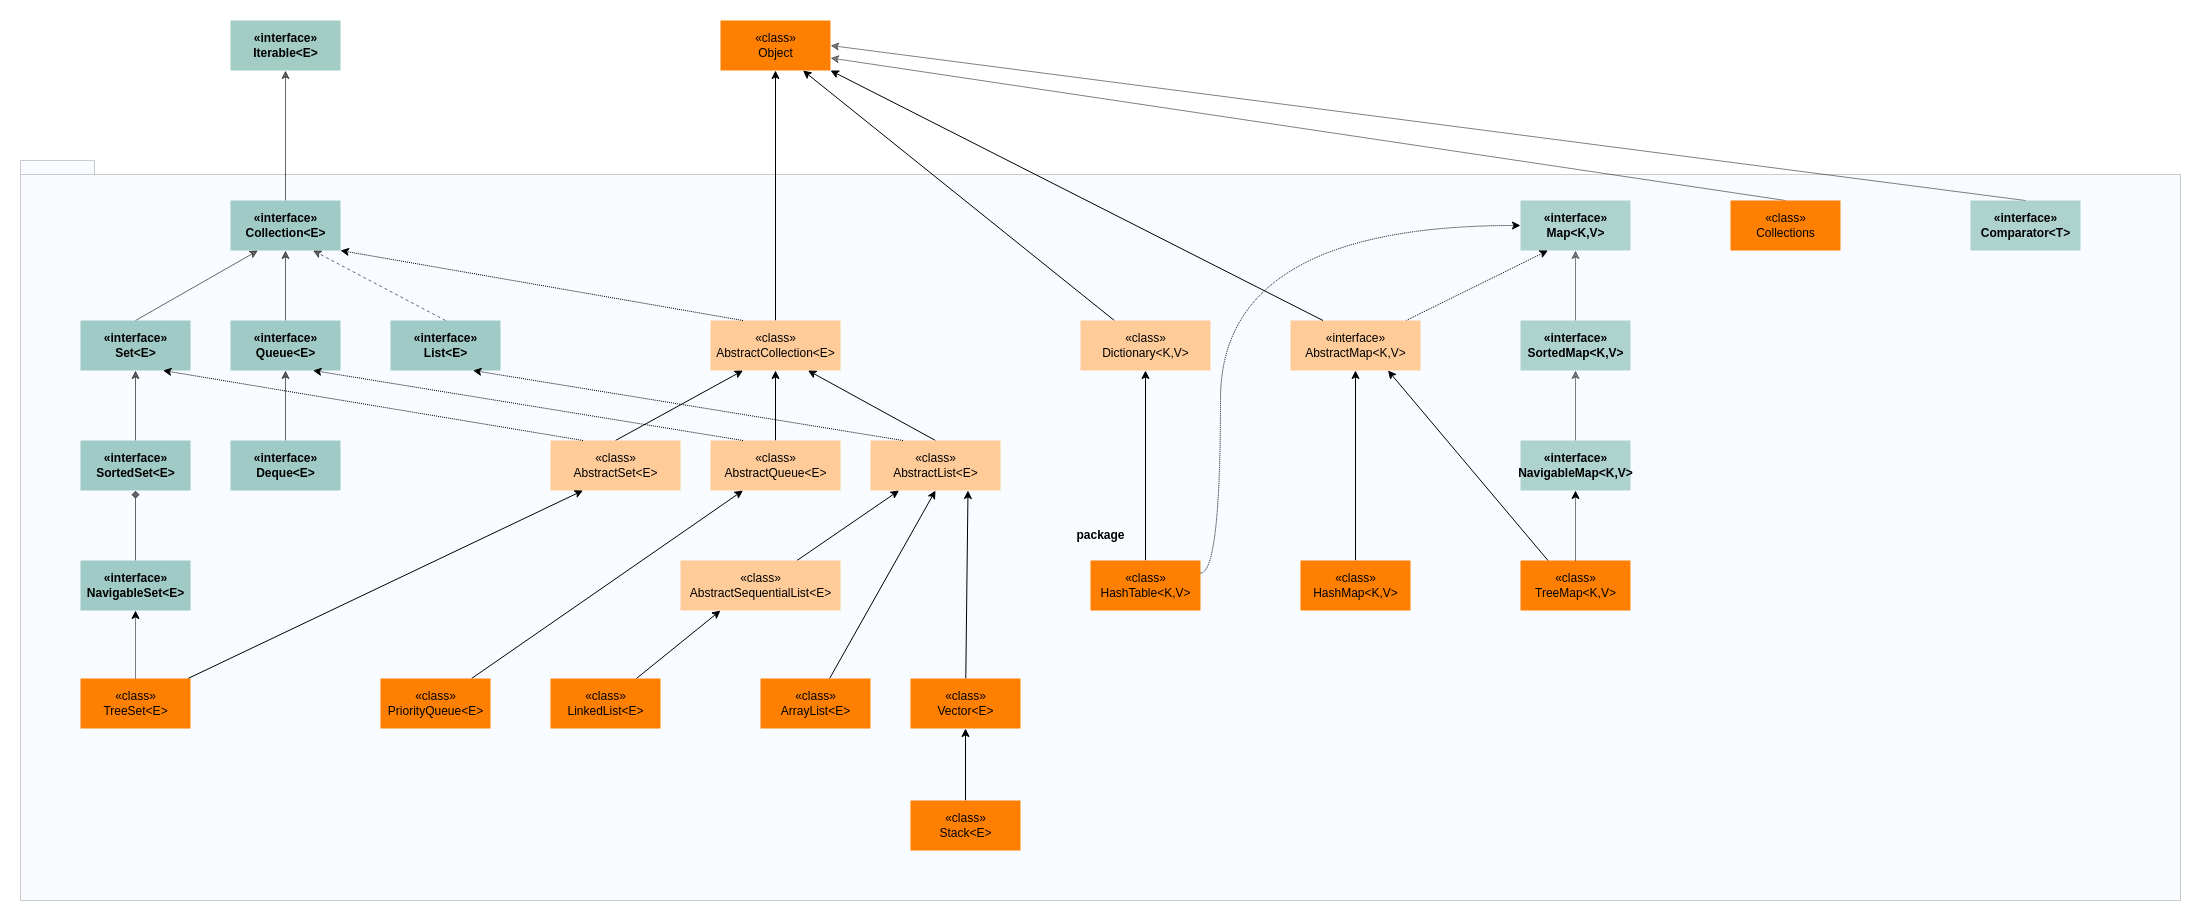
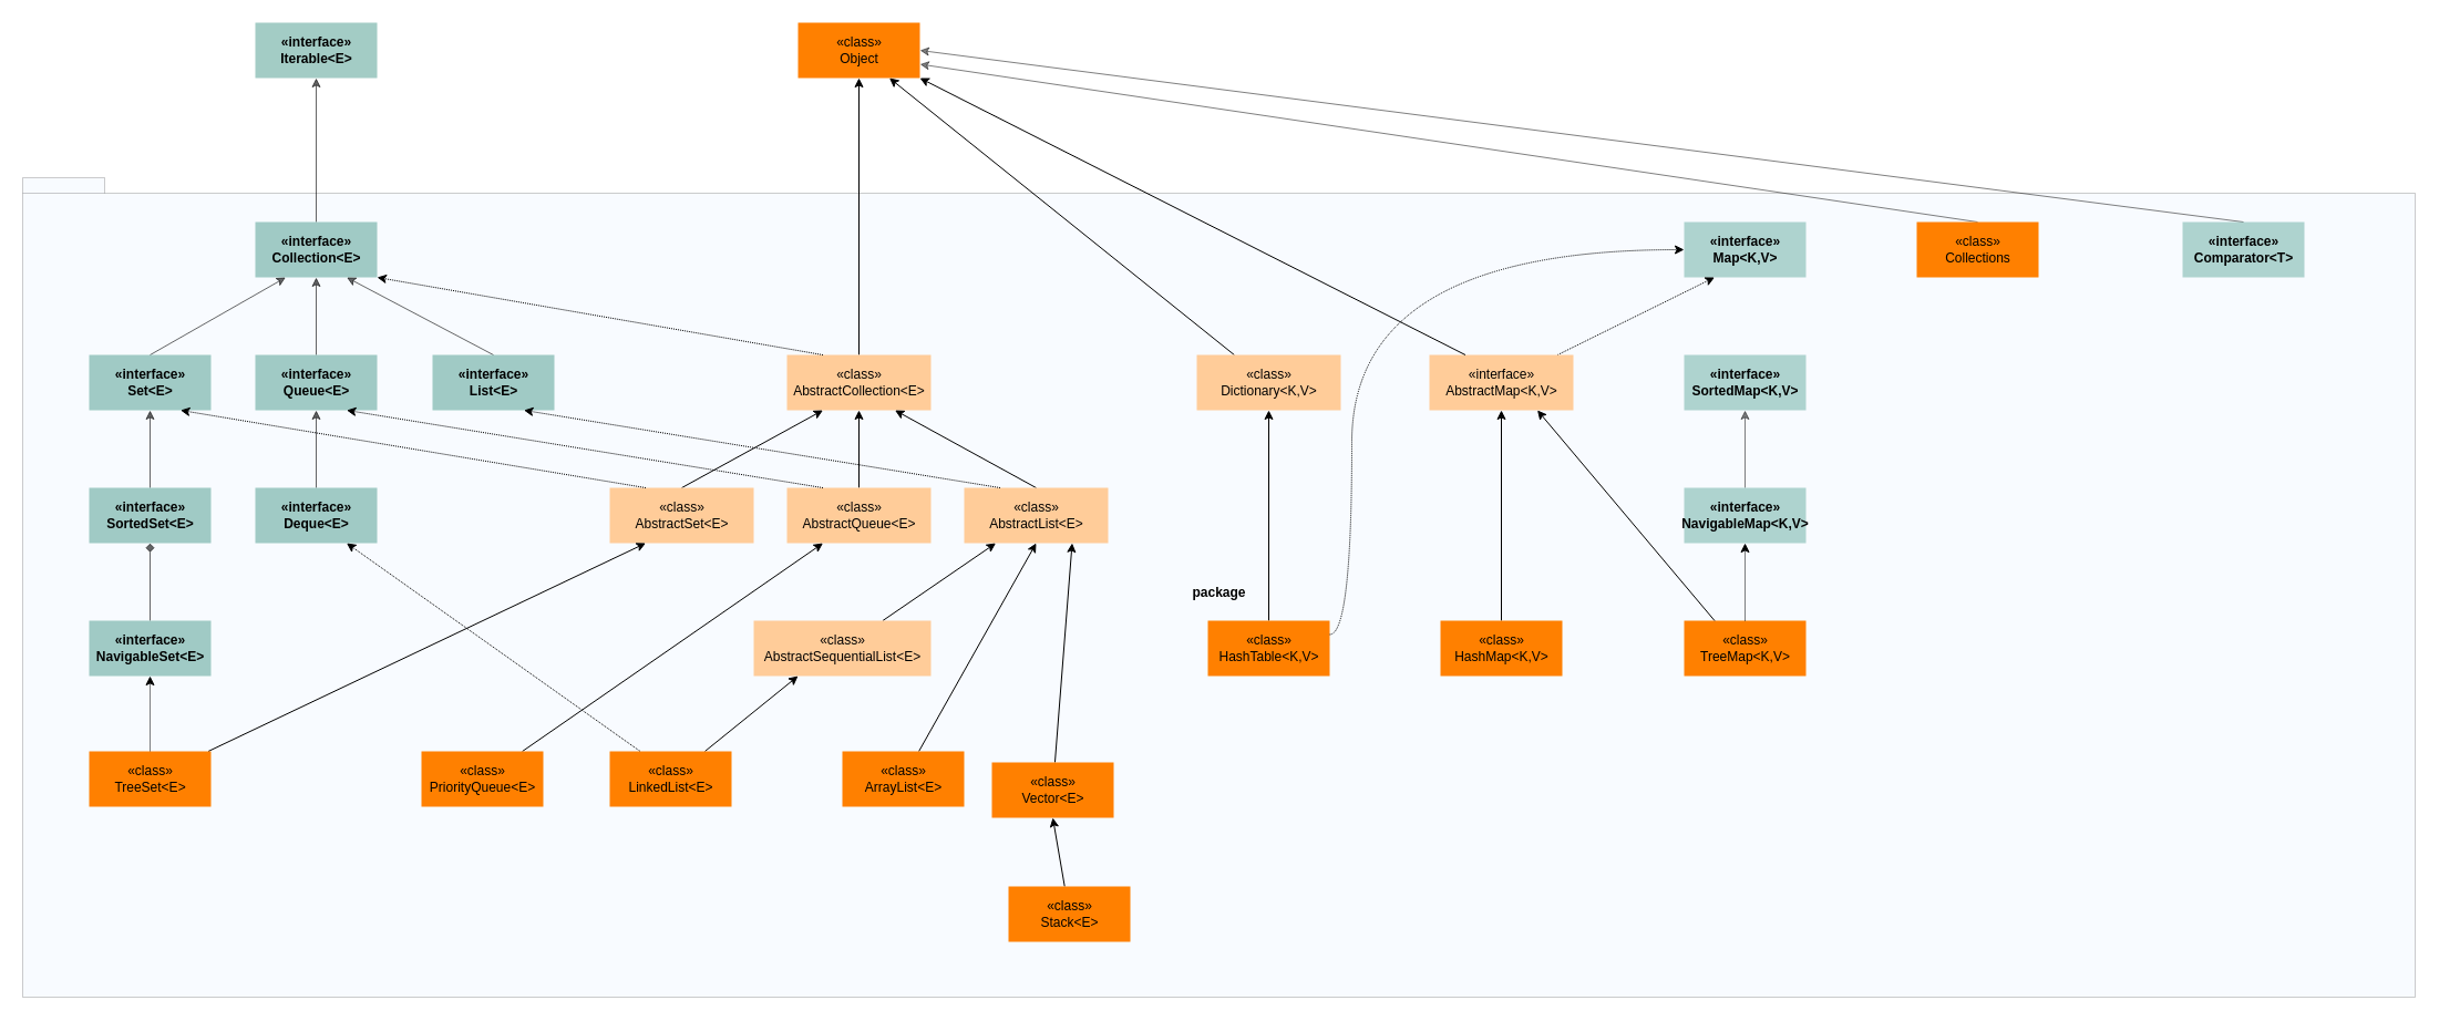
  <mxCell id="0" />
  <mxCell id="1" parent="0" />
  <mxCell id="2" value="package" style="shape=folder;fontStyle=1;spacingTop=10;tabWidth=40;tabHeight=14;tabPosition=left;html=1;fillColor=#dae8fc;opacity=20;" vertex="1" parent="1"><mxGeometry x="20" y="160" width="2160" height="740" as="geometry" /></mxCell>
  <mxCell id="3" value="«interface»&lt;br&gt;Iterable&amp;lt;E&amp;gt;" style="html=1;strokeColor=none;fillColor=#67AB9F;opacity=60;fontStyle=1" vertex="1" parent="1"><mxGeometry x="230" y="20" width="110" height="50" as="geometry" /></mxCell>
  <mxCell id="4" value="" style="edgeStyle=orthogonalEdgeStyle;rounded=0;orthogonalLoop=1;jettySize=auto;html=1;opacity=60;fontStyle=1" edge="1" parent="1" source="5" target="3"><mxGeometry relative="1" as="geometry" /></mxCell>
  <mxCell id="5" value="«interface»&lt;br&gt;Collection&amp;lt;E&amp;gt;" style="html=1;fillColor=#67AB9F;strokeColor=none;opacity=60;fontStyle=1" vertex="1" parent="1"><mxGeometry x="230" y="200" width="110" height="50" as="geometry" /></mxCell>
  <mxCell id="6" value="" style="rounded=0;orthogonalLoop=1;jettySize=auto;html=1;entryX=0.25;entryY=1;entryDx=0;entryDy=0;exitX=0.5;exitY=0;exitDx=0;exitDy=0;opacity=60;fontStyle=1" edge="1" parent="1" source="7" target="5"><mxGeometry relative="1" as="geometry" /></mxCell>
  <mxCell id="7" value="«interface»&lt;br&gt;Set&amp;lt;E&amp;gt;" style="html=1;fillColor=#67AB9F;strokeColor=none;opacity=60;fontStyle=1" vertex="1" parent="1"><mxGeometry x="80" y="320" width="110" height="50" as="geometry" /></mxCell>
  <mxCell id="8" value="" style="edgeStyle=none;rounded=0;orthogonalLoop=1;jettySize=auto;html=1;opacity=60;fontStyle=1" edge="1" parent="1" source="9" target="5"><mxGeometry relative="1" as="geometry" /></mxCell>
  <mxCell id="9" value="«interface»&lt;br&gt;Queue&amp;lt;E&amp;gt;" style="html=1;fillColor=#67AB9F;strokeColor=none;opacity=60;fontStyle=1" vertex="1" parent="1"><mxGeometry x="230" y="320" width="110" height="50" as="geometry" /></mxCell>
- <mxCell id="10" value="" style="edgeStyle=none;rounded=0;orthogonalLoop=1;jettySize=auto;html=1;entryX=0.75;entryY=1;entryDx=0;entryDy=0;exitX=0.5;exitY=0;exitDx=0;exitDy=0;opacity=60;fontStyle=1;dashed=1;" edge="1" parent="1" source="11" target="5"><mxGeometry relative="1" as="geometry" /></mxCell>
+ <mxCell id="10" value="" style="edgeStyle=none;rounded=0;orthogonalLoop=1;jettySize=auto;html=1;entryX=0.75;entryY=1;entryDx=0;entryDy=0;exitX=0.5;exitY=0;exitDx=0;exitDy=0;opacity=60;fontStyle=1" edge="1" parent="1" source="11" target="5"><mxGeometry relative="1" as="geometry" /></mxCell>
  <mxCell id="11" value="«interface»&lt;br&gt;List&amp;lt;E&amp;gt;" style="html=1;fillColor=#67AB9F;strokeColor=none;opacity=60;fontStyle=1" vertex="1" parent="1"><mxGeometry x="390" y="320" width="110" height="50" as="geometry" /></mxCell>
  <mxCell id="12" value="" style="edgeStyle=none;rounded=0;orthogonalLoop=1;jettySize=auto;html=1;opacity=60;fontStyle=1" edge="1" parent="1" source="13" target="7"><mxGeometry relative="1" as="geometry" /></mxCell>
  <mxCell id="13" value="«interface»&lt;br&gt;SortedSet&amp;lt;E&amp;gt;" style="html=1;fillColor=#67AB9F;strokeColor=none;opacity=60;fontStyle=1" vertex="1" parent="1"><mxGeometry x="80" y="440" width="110" height="50" as="geometry" /></mxCell>
  <mxCell id="14" value="" style="edgeStyle=none;rounded=0;orthogonalLoop=1;jettySize=auto;html=1;opacity=60;fontStyle=1;endArrow=diamond;" edge="1" parent="1" source="15" target="13"><mxGeometry relative="1" as="geometry" /></mxCell>
  <mxCell id="15" value="«interface»&lt;br&gt;NavigableSet&amp;lt;E&amp;gt;" style="html=1;fillColor=#67AB9F;strokeColor=none;opacity=60;fontStyle=1" vertex="1" parent="1"><mxGeometry x="80" y="560" width="110" height="50" as="geometry" /></mxCell>
  <mxCell id="16" value="" style="edgeStyle=none;rounded=0;orthogonalLoop=1;jettySize=auto;html=1;opacity=60;fontStyle=1" edge="1" parent="1" source="17" target="9"><mxGeometry relative="1" as="geometry" /></mxCell>
  <mxCell id="17" value="«interface»&lt;br&gt;Deque&amp;lt;E&amp;gt;" style="html=1;fillColor=#67AB9F;strokeColor=none;opacity=60;fontStyle=1" vertex="1" parent="1"><mxGeometry x="230" y="440" width="110" height="50" as="geometry" /></mxCell>
  <mxCell id="18" value="«class»&lt;br&gt;Object" style="html=1;fillColor=#FF8000;strokeColor=none;" vertex="1" parent="1"><mxGeometry x="720" y="20" width="110" height="50" as="geometry" /></mxCell>
  <mxCell id="19" value="" style="edgeStyle=none;rounded=0;orthogonalLoop=1;jettySize=auto;html=1;entryX=0.5;entryY=1;entryDx=0;entryDy=0;" edge="1" parent="1" source="20" target="18"><mxGeometry relative="1" as="geometry"><mxPoint x="775" y="240" as="targetPoint" /></mxGeometry></mxCell>
  <mxCell id="20" value="«class»&lt;br&gt;AbstractCollection&amp;lt;E&amp;gt;" style="html=1;strokeColor=none;fillColor=#FFCC99;" vertex="1" parent="1"><mxGeometry x="710" y="320" width="130" height="50" as="geometry" /></mxCell>
  <mxCell id="21" value="" style="edgeStyle=none;rounded=0;orthogonalLoop=1;jettySize=auto;html=1;entryX=0.25;entryY=1;entryDx=0;entryDy=0;exitX=0.5;exitY=0;exitDx=0;exitDy=0;fillColor=#FFCC99;" edge="1" parent="1" source="22" target="20"><mxGeometry relative="1" as="geometry"><mxPoint x="615" y="360" as="targetPoint" /></mxGeometry></mxCell>
  <mxCell id="22" value="«class»&lt;br&gt;AbstractSet&amp;lt;E&amp;gt;" style="html=1;strokeColor=none;fillColor=#FFCC99;" vertex="1" parent="1"><mxGeometry x="550" y="440" width="130" height="50" as="geometry" /></mxCell>
  <mxCell id="23" value="" style="edgeStyle=none;rounded=0;orthogonalLoop=1;jettySize=auto;html=1;fillColor=#FFCC99;" edge="1" parent="1" source="24" target="20"><mxGeometry relative="1" as="geometry" /></mxCell>
  <mxCell id="24" value="«class»&lt;br&gt;AbstractQueue&amp;lt;E&amp;gt;" style="html=1;strokeColor=none;fillColor=#FFCC99;" vertex="1" parent="1"><mxGeometry x="710" y="440" width="130" height="50" as="geometry" /></mxCell>
  <mxCell id="25" value="" style="edgeStyle=none;rounded=0;orthogonalLoop=1;jettySize=auto;html=1;entryX=0.75;entryY=1;entryDx=0;entryDy=0;exitX=0.5;exitY=0;exitDx=0;exitDy=0;fillColor=#FFCC99;" edge="1" parent="1" source="26" target="20"><mxGeometry relative="1" as="geometry" /></mxCell>
  <mxCell id="26" value="«class»&lt;br&gt;AbstractList&amp;lt;E&amp;gt;" style="html=1;strokeColor=none;fillColor=#FFCC99;" vertex="1" parent="1"><mxGeometry x="870" y="440" width="130" height="50" as="geometry" /></mxCell>
  <mxCell id="27" value="«interface»&lt;br&gt;Map&amp;lt;K,V&amp;gt;" style="html=1;fillColor=#67AB9F;strokeColor=none;opacity=50;fontStyle=1" vertex="1" parent="1"><mxGeometry x="1520" y="200" width="110" height="50" as="geometry" /></mxCell>
  <mxCell id="28" value="" style="edgeStyle=none;rounded=0;orthogonalLoop=1;jettySize=auto;html=1;fillColor=#FFCC99;" edge="1" parent="1" source="29" target="26"><mxGeometry relative="1" as="geometry" /></mxCell>
  <mxCell id="29" value="«class»&lt;br&gt;AbstractSequentialList&amp;lt;E&amp;gt;" style="html=1;strokeColor=none;fillColor=#FFCC99;" vertex="1" parent="1"><mxGeometry x="680" y="560" width="160" height="50" as="geometry" /></mxCell>
  <mxCell id="30" value="" style="edgeStyle=none;rounded=0;orthogonalLoop=1;jettySize=auto;html=1;entryX=0.25;entryY=1;entryDx=0;entryDy=0;" edge="1" parent="1" source="32" target="22"><mxGeometry relative="1" as="geometry" /></mxCell>
  <mxCell id="31" value="" style="edgeStyle=none;rounded=0;orthogonalLoop=1;jettySize=auto;html=1;dashed=1;dashPattern=1 1;" edge="1" parent="1" source="32" target="15"><mxGeometry relative="1" as="geometry" /></mxCell>
  <mxCell id="32" value="«class»&lt;br&gt;TreeSet&amp;lt;E&amp;gt;" style="html=1;fillColor=#FF8000;strokeColor=none;" vertex="1" parent="1"><mxGeometry x="80" y="678" width="110" height="50" as="geometry" /></mxCell>
  <mxCell id="33" value="" style="edgeStyle=none;rounded=0;orthogonalLoop=1;jettySize=auto;html=1;entryX=0.25;entryY=1;entryDx=0;entryDy=0;" edge="1" parent="1" source="35" target="24"><mxGeometry relative="1" as="geometry"><mxPoint x="285" y="598" as="targetPoint" /></mxGeometry></mxCell>
+ <mxCell id="34" value="" style="edgeStyle=none;rounded=0;orthogonalLoop=1;jettySize=auto;html=1;dashed=1;dashPattern=1 1;entryX=0.75;entryY=1;entryDx=0;entryDy=0;exitX=0.25;exitY=0;exitDx=0;exitDy=0;" edge="1" parent="1" source="39" target="17"><mxGeometry relative="1" as="geometry"><mxPoint x="440" y="598" as="targetPoint" /></mxGeometry></mxCell>
  <mxCell id="35" value="«class»&lt;br&gt;PriorityQueue&amp;lt;E&amp;gt;" style="html=1;fillColor=#FF8000;strokeColor=none;" vertex="1" parent="1"><mxGeometry x="380" y="678" width="110" height="50" as="geometry" /></mxCell>
  <mxCell id="36" value="" style="edgeStyle=none;rounded=0;orthogonalLoop=1;jettySize=auto;html=1;entryX=0.75;entryY=1;entryDx=0;entryDy=0;" edge="1" parent="1" source="37" target="26"><mxGeometry relative="1" as="geometry" /></mxCell>
- <mxCell id="37" value="«class»&lt;br&gt;Vector&amp;lt;E&amp;gt;" style="html=1;fillColor=#FF8000;strokeColor=none;" vertex="1" parent="1"><mxGeometry x="910" y="678" width="110" height="50" as="geometry" /></mxCell>
+ <mxCell id="37" value="«class»&lt;br&gt;Vector&amp;lt;E&amp;gt;" style="html=1;fillColor=#FF8000;strokeColor=none;" vertex="1" parent="1"><mxGeometry x="895" y="688" width="110" height="50" as="geometry" /></mxCell>
  <mxCell id="38" value="" style="edgeStyle=none;rounded=0;orthogonalLoop=1;jettySize=auto;html=1;entryX=0.25;entryY=1;entryDx=0;entryDy=0;" edge="1" parent="1" source="39" target="29"><mxGeometry relative="1" as="geometry"><mxPoint x="605" y="598" as="targetPoint" /></mxGeometry></mxCell>
  <mxCell id="39" value="«class»&lt;br&gt;LinkedList&amp;lt;E&amp;gt;" style="html=1;fillColor=#FF8000;strokeColor=none;" vertex="1" parent="1"><mxGeometry x="550" y="678" width="110" height="50" as="geometry" /></mxCell>
  <mxCell id="40" value="" style="edgeStyle=none;rounded=0;orthogonalLoop=1;jettySize=auto;html=1;entryX=0.5;entryY=1;entryDx=0;entryDy=0;" edge="1" parent="1" source="41" target="26"><mxGeometry relative="1" as="geometry"><mxPoint x="765" y="598" as="targetPoint" /></mxGeometry></mxCell>
  <mxCell id="41" value="«class»&lt;br&gt;ArrayList&amp;lt;E&amp;gt;" style="html=1;fillColor=#FF8000;strokeColor=none;" vertex="1" parent="1"><mxGeometry x="760" y="678" width="110" height="50" as="geometry" /></mxCell>
  <mxCell id="42" value="" style="edgeStyle=none;rounded=0;orthogonalLoop=1;jettySize=auto;html=1;entryX=0.5;entryY=1;entryDx=0;entryDy=0;" edge="1" parent="1" source="43" target="37"><mxGeometry relative="1" as="geometry" /></mxCell>
  <mxCell id="43" value="«class»&lt;br&gt;Stack&amp;lt;E&amp;gt;" style="html=1;fillColor=#FF8000;strokeColor=none;" vertex="1" parent="1"><mxGeometry x="910" y="800" width="110" height="50" as="geometry" /></mxCell>
  <mxCell id="44" value="" style="edgeStyle=none;rounded=0;orthogonalLoop=1;jettySize=auto;html=1;dashed=1;dashPattern=1 1;entryX=0.75;entryY=1;entryDx=0;entryDy=0;exitX=0.25;exitY=0;exitDx=0;exitDy=0;" edge="1" parent="1" source="22" target="7"><mxGeometry relative="1" as="geometry"><mxPoint x="587.5" y="688" as="sourcePoint" /><mxPoint x="322.5" y="500" as="targetPoint" /></mxGeometry></mxCell>
  <mxCell id="45" value="" style="edgeStyle=none;rounded=0;orthogonalLoop=1;jettySize=auto;html=1;dashed=1;dashPattern=1 1;entryX=0.75;entryY=1;entryDx=0;entryDy=0;exitX=0.25;exitY=0;exitDx=0;exitDy=0;" edge="1" parent="1" source="24" target="9"><mxGeometry relative="1" as="geometry"><mxPoint x="592.5" y="450" as="sourcePoint" /><mxPoint x="172.5" y="380" as="targetPoint" /></mxGeometry></mxCell>
  <mxCell id="46" value="" style="edgeStyle=none;rounded=0;orthogonalLoop=1;jettySize=auto;html=1;dashed=1;dashPattern=1 1;entryX=0.75;entryY=1;entryDx=0;entryDy=0;exitX=0.25;exitY=0;exitDx=0;exitDy=0;" edge="1" parent="1" source="26" target="11"><mxGeometry relative="1" as="geometry"><mxPoint x="752.5" y="450" as="sourcePoint" /><mxPoint x="322.5" y="380" as="targetPoint" /></mxGeometry></mxCell>
  <mxCell id="47" value="" style="edgeStyle=none;rounded=0;orthogonalLoop=1;jettySize=auto;html=1;dashed=1;dashPattern=1 1;entryX=1;entryY=1;entryDx=0;entryDy=0;exitX=0.25;exitY=0;exitDx=0;exitDy=0;" edge="1" parent="1" source="20" target="5"><mxGeometry relative="1" as="geometry"><mxPoint x="912.5" y="450" as="sourcePoint" /><mxPoint x="482.5" y="380" as="targetPoint" /></mxGeometry></mxCell>
- <mxCell id="48" value="" style="rounded=0;orthogonalLoop=1;jettySize=auto;html=1;opacity=50;fontStyle=1" edge="1" parent="1" source="49" target="27"><mxGeometry relative="1" as="geometry" /></mxCell>
  <mxCell id="49" value="«interface»&lt;br&gt;SortedMap&amp;lt;K,V&amp;gt;" style="html=1;fillColor=#67AB9F;strokeColor=none;opacity=50;fontStyle=1" vertex="1" parent="1"><mxGeometry x="1520" y="320" width="110" height="50" as="geometry" /></mxCell>
  <mxCell id="50" value="" style="edgeStyle=none;rounded=0;orthogonalLoop=1;jettySize=auto;html=1;opacity=50;fontStyle=1" edge="1" parent="1" source="51" target="49"><mxGeometry relative="1" as="geometry" /></mxCell>
  <mxCell id="51" value="«interface»&lt;br&gt;NavigableMap&amp;lt;K,V&amp;gt;" style="html=1;fillColor=#67AB9F;strokeColor=none;opacity=50;fontStyle=1" vertex="1" parent="1"><mxGeometry x="1520" y="440" width="110" height="50" as="geometry" /></mxCell>
  <mxCell id="52" value="" style="edgeStyle=none;rounded=0;orthogonalLoop=1;jettySize=auto;html=1;" edge="1" parent="1" source="53" target="55"><mxGeometry relative="1" as="geometry"><mxPoint x="1375" y="480" as="targetPoint" /></mxGeometry></mxCell>
  <mxCell id="53" value="«class»&lt;br&gt;HashMap&amp;lt;K,V&amp;gt;" style="html=1;fillColor=#FF8000;strokeColor=none;" vertex="1" parent="1"><mxGeometry x="1300" y="560" width="110" height="50" as="geometry" /></mxCell>
  <mxCell id="54" value="" style="edgeStyle=none;rounded=0;orthogonalLoop=1;jettySize=auto;html=1;dashed=1;dashPattern=1 1;entryX=0.25;entryY=1;entryDx=0;entryDy=0;" edge="1" parent="1" source="55" target="27"><mxGeometry relative="1" as="geometry"><mxPoint x="1385" y="240" as="targetPoint" /></mxGeometry></mxCell>
  <mxCell id="55" value="«interface»&lt;br&gt;AbstractMap&amp;lt;K,V&amp;gt;" style="html=1;strokeColor=none;fillColor=#FFCC99;" vertex="1" parent="1"><mxGeometry x="1290" y="320" width="130" height="50" as="geometry" /></mxCell>
  <mxCell id="56" value="«class»&lt;br&gt;TreeMap&amp;lt;K,V&amp;gt;" style="html=1;fillColor=#FF8000;strokeColor=none;" vertex="1" parent="1"><mxGeometry x="1520" y="560" width="110" height="50" as="geometry" /></mxCell>
  <mxCell id="57" value="" style="edgeStyle=none;rounded=0;orthogonalLoop=1;jettySize=auto;html=1;dashed=1;dashPattern=1 1;" edge="1" parent="1" source="56" target="51"><mxGeometry relative="1" as="geometry"><mxPoint x="1437.763" y="330" as="sourcePoint" /><mxPoint x="1557.5" y="260" as="targetPoint" /></mxGeometry></mxCell>
  <mxCell id="58" value="" style="edgeStyle=none;rounded=0;orthogonalLoop=1;jettySize=auto;html=1;entryX=0.75;entryY=1;entryDx=0;entryDy=0;exitX=0.25;exitY=0;exitDx=0;exitDy=0;" edge="1" parent="1" source="56" target="55"><mxGeometry relative="1" as="geometry"><mxPoint x="1395" y="570" as="sourcePoint" /><mxPoint x="1395" y="380" as="targetPoint" /></mxGeometry></mxCell>
  <mxCell id="59" value="" style="edgeStyle=none;rounded=0;orthogonalLoop=1;jettySize=auto;html=1;entryX=1;entryY=1;entryDx=0;entryDy=0;exitX=0.25;exitY=0;exitDx=0;exitDy=0;" edge="1" parent="1" source="55" target="18"><mxGeometry relative="1" as="geometry"><mxPoint x="785" y="330" as="sourcePoint" /><mxPoint x="785" y="140" as="targetPoint" /></mxGeometry></mxCell>
  <mxCell id="60" value="" style="edgeStyle=none;rounded=0;orthogonalLoop=1;jettySize=auto;html=1;entryX=0.5;entryY=1;entryDx=0;entryDy=0;" edge="1" parent="1" source="61" target="63"><mxGeometry relative="1" as="geometry"><mxPoint x="1855" y="480" as="targetPoint" /></mxGeometry></mxCell>
  <mxCell id="61" value="«class»&lt;br&gt;HashTable&amp;lt;K,V&amp;gt;" style="html=1;fillColor=#FF8000;strokeColor=none;" vertex="1" parent="1"><mxGeometry x="1090" y="560" width="110" height="50" as="geometry" /></mxCell>
  <mxCell id="62" value="" style="edgeStyle=none;rounded=0;orthogonalLoop=1;jettySize=auto;html=1;entryX=0.75;entryY=1;entryDx=0;entryDy=0;" edge="1" parent="1" source="63" target="18"><mxGeometry relative="1" as="geometry" /></mxCell>
  <mxCell id="63" value="«class»&lt;br&gt;Dictionary&amp;lt;K,V&amp;gt;" style="html=1;strokeColor=none;fillColor=#FFCC99;" vertex="1" parent="1"><mxGeometry x="1080" y="320" width="130" height="50" as="geometry" /></mxCell>
  <mxCell id="64" value="" style="edgeStyle=orthogonalEdgeStyle;rounded=0;orthogonalLoop=1;jettySize=auto;html=1;dashed=1;dashPattern=1 1;entryX=0;entryY=0.5;entryDx=0;entryDy=0;exitX=1;exitY=0.25;exitDx=0;exitDy=0;curved=1;" edge="1" parent="1" source="61" target="27"><mxGeometry relative="1" as="geometry"><mxPoint x="1437.318" y="331" as="sourcePoint" /><mxPoint x="1557.5" y="260" as="targetPoint" /><Array as="points"><mxPoint x="1220" y="572" /><mxPoint x="1220" y="225" /></Array></mxGeometry></mxCell>
  <mxCell id="65" value="" style="rounded=0;orthogonalLoop=1;jettySize=auto;html=1;fillColor=#FFCC99;opacity=50;entryX=1;entryY=0.75;entryDx=0;entryDy=0;exitX=0.5;exitY=0;exitDx=0;exitDy=0;" edge="1" parent="1" source="66" target="18"><mxGeometry relative="1" as="geometry"><mxPoint x="1510" y="100" as="targetPoint" /></mxGeometry></mxCell>
  <mxCell id="66" value="«class»&lt;br&gt;Collections" style="html=1;fillColor=#FF8000;strokeColor=none;" vertex="1" parent="1"><mxGeometry x="1730" y="200" width="110" height="50" as="geometry" /></mxCell>
  <mxCell id="67" value="" style="rounded=0;orthogonalLoop=1;jettySize=auto;html=1;fillColor=#FFCC99;opacity=50;entryX=1;entryY=0.5;entryDx=0;entryDy=0;exitX=0.5;exitY=0;exitDx=0;exitDy=0;" edge="1" parent="1" source="68" target="18"><mxGeometry relative="1" as="geometry"><mxPoint x="2025" y="200" as="sourcePoint" /><mxPoint x="840" y="55" as="targetPoint" /></mxGeometry></mxCell>
  <mxCell id="68" value="«interface»&lt;br&gt;Comparator&amp;lt;T&amp;gt;" style="html=1;fillColor=#67AB9F;strokeColor=none;opacity=50;fontStyle=1" vertex="1" parent="1"><mxGeometry x="1970" y="200" width="110" height="50" as="geometry" /></mxCell>
